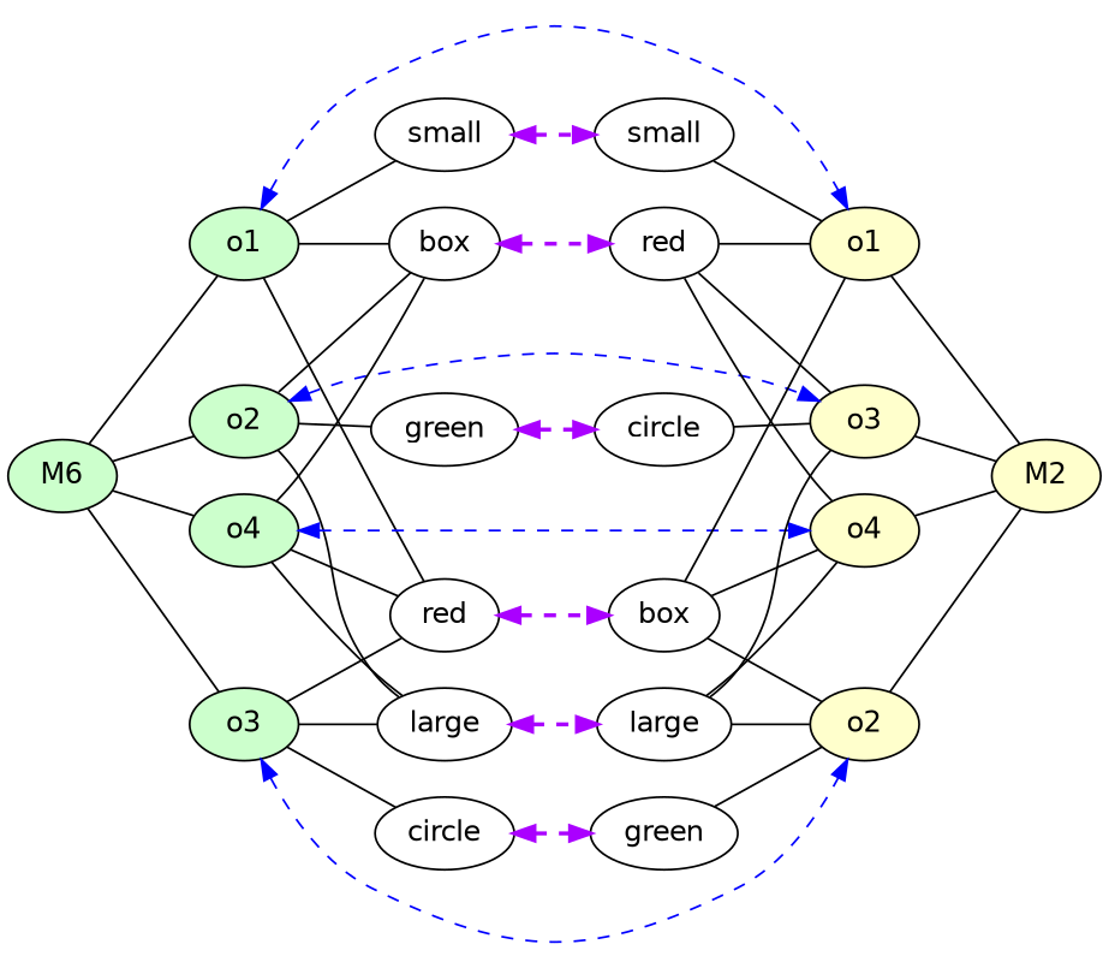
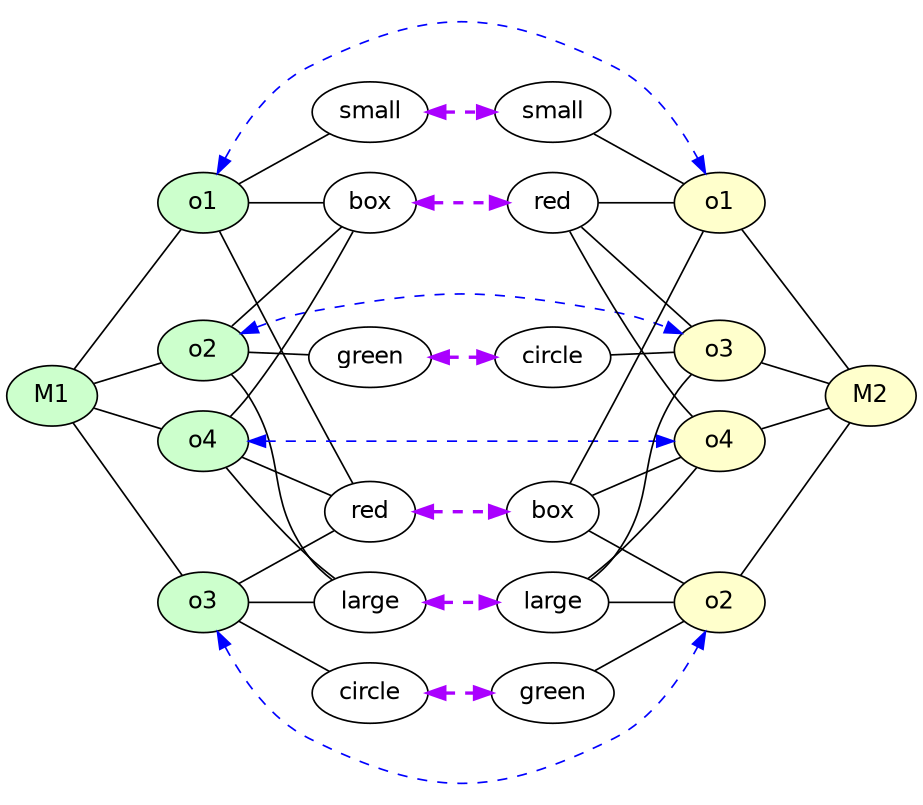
  strict digraph {
    rankdir=LR
    node [fontname=Helvetica shape=oval]
    edge [constraint=true dir=none]
-   M1 [fillcolor="#CCFFCC" height=0.5 style=filled width=0.75 label=M6]
+   M1 [fillcolor="#CCFFCC" height=0.5 style=filled width=0.75]
    n2 [fillcolor="#CCFFCC" height=0.5 label=o1 style=filled width=0.75]
    n3 [fillcolor="#CCFFCC" height=0.5 label=o2 style=filled width=0.75]
    n4 [fillcolor="#CCFFCC" height=0.5 label=o3 style=filled width=0.75]
    n5 [fillcolor="#CCFFCC" height=0.5 label=o4 style=filled width=0.75]
    n6 [height=0.5 label=red width=0.75]
    n7 [fillcolor="#FFFFCC" height=0.5 label=o1 style=filled width=0.75]
    n8 [height=0.5 label=box width=0.75]
    n9 [height=0.5 label=small width=0.88464]
    n10 [fillcolor="#FFFFCC" height=0.5 label=o3 style=filled width=0.75]
    n11 [height=0.5 label=green width=0.93881]
    n12 [height=0.5 label=large width=0.86659]
    n13 [fillcolor="#FFFFCC" height=0.5 label=o2 style=filled width=0.75]
    n14 [height=0.5 label=circle width=0.88464]
    n15 [fillcolor="#FFFFCC" height=0.5 label=o4 style=filled width=0.75]
    M2 [fillcolor="#FFFFCC" height=0.5 style=filled width=0.75]
    n17 [height=0.5 label=box width=0.75]
    n18 [height=0.5 label=red width=0.75]
    n19 [height=0.5 label=small width=0.88464]
    n20 [height=0.5 label=circle width=0.88464]
    n21 [height=0.5 label=large width=0.86659]
    n22 [height=0.5 label=green width=0.93881]
    M1 -> n2 [penwidth=1]
    M1 -> n3 [penwidth=1]
    M1 -> n4 [penwidth=1]
    M1 -> n5 [penwidth=1]
    n2 -> n6
    n2 -> n7 [color=blue dir=both penwidth=1 style=dashed]
    n2 -> n8
    n2 -> n9
    n3 -> n8
    n3 -> n10 [color=blue dir=both penwidth=1 style=dashed]
    n3 -> n11
    n3 -> n12
    n4 -> n6
    n4 -> n12
    n4 -> n13 [color=blue dir=both penwidth=1 style=dashed]
    n4 -> n14
    n5 -> n6
    n5 -> n8
    n5 -> n12
    n5 -> n15 [color=blue dir=both penwidth=1 style=dashed]
    n6 -> n17 [color="#AA00FF" dir=both penwidth=2 style=dashed]
    n7 -> M2 [penwidth=1]
    n8 -> n18 [color="#AA00FF" dir=both penwidth=2 style=dashed]
    n9 -> n19 [color="#AA00FF" dir=both penwidth=2 style=dashed]
    n10 -> M2 [penwidth=1]
    n11 -> n20 [color="#AA00FF" dir=both penwidth=2 style=dashed]
    n12 -> n21 [color="#AA00FF" dir=both penwidth=2 style=dashed]
    n13 -> M2 [penwidth=1]
    n14 -> n22 [color="#AA00FF" dir=both penwidth=2 style=dashed]
    n15 -> M2 [penwidth=1]
    n17 -> n7
    n17 -> n13
    n17 -> n15
    n18 -> n7
    n18 -> n10
    n18 -> n15
    n19 -> n7
    n20 -> n10
    n21 -> n10
    n21 -> n13
    n21 -> n15
    n22 -> n13
  }
